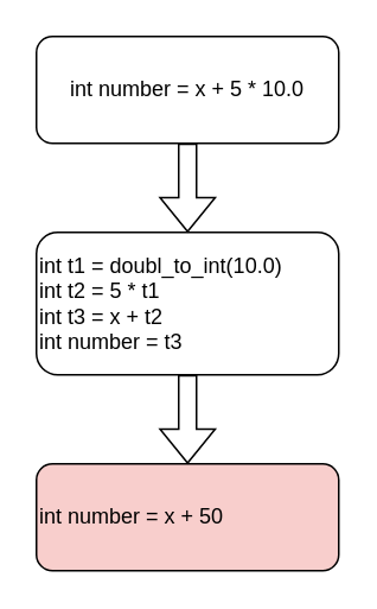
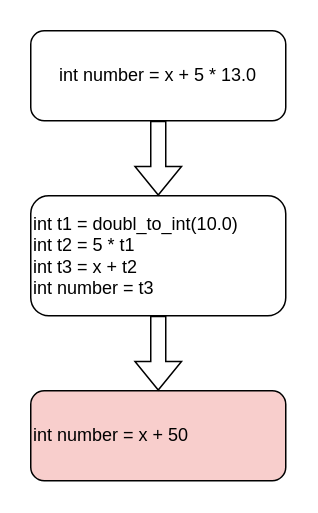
  <mxCell id="0" />
  <mxCell id="1" parent="0" />
- <mxCell id="2" value="int number = x + 5 * 10.0" style="rounded=1;whiteSpace=wrap;html=1;" vertex="1" parent="1"><mxGeometry x="20" y="20" width="170" height="60" as="geometry" /></mxCell>
+ <mxCell id="2" value="int number = x + 5 * 13.0" style="rounded=1;whiteSpace=wrap;html=1;" vertex="1" parent="1"><mxGeometry x="20" y="20" width="170" height="60" as="geometry" /></mxCell>
  <mxCell id="3" value="int t1 = doubl_to_int(10.0)&lt;br&gt;int t2 = 5 * t1&lt;br&gt;int t3 = x + t2&lt;br&gt;int number = t3" style="rounded=1;whiteSpace=wrap;html=1;align=left;" vertex="1" parent="1"><mxGeometry x="20" y="130" width="170" height="80" as="geometry" /></mxCell>
  <mxCell id="4" value="" style="shape=flexArrow;endArrow=classic;html=1;rounded=0;exitX=0.5;exitY=1;exitDx=0;exitDy=0;entryX=0.5;entryY=0;entryDx=0;entryDy=0;" edge="1" parent="1" source="2" target="3"><mxGeometry width="50" height="50" relative="1" as="geometry"><mxPoint x="110" y="300" as="sourcePoint" /><mxPoint x="160" y="250" as="targetPoint" /></mxGeometry></mxCell>
  <mxCell id="5" value="int number = x + 50" style="rounded=1;whiteSpace=wrap;html=1;align=left;fillColor=#f8cecc;" vertex="1" parent="1"><mxGeometry x="20" y="260" width="170" height="60" as="geometry" /></mxCell>
  <mxCell id="6" value="" style="shape=flexArrow;endArrow=classic;html=1;rounded=0;exitX=0.5;exitY=1;exitDx=0;exitDy=0;entryX=0.5;entryY=0;entryDx=0;entryDy=0;" edge="1" parent="1" source="3" target="5"><mxGeometry width="50" height="50" relative="1" as="geometry"><mxPoint x="110" y="320" as="sourcePoint" /><mxPoint x="160" y="270" as="targetPoint" /></mxGeometry></mxCell>
